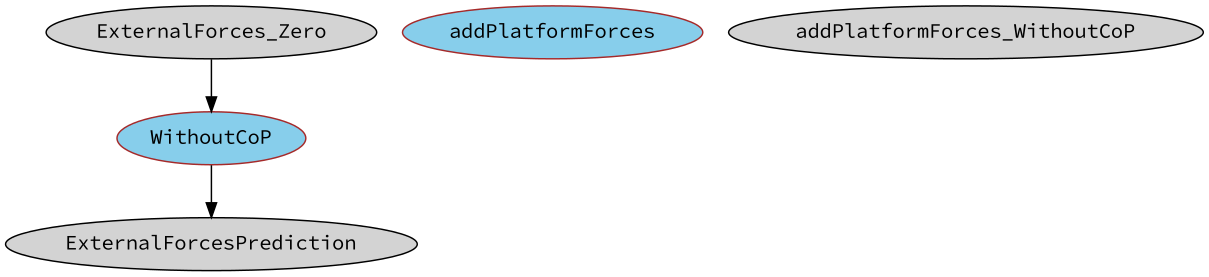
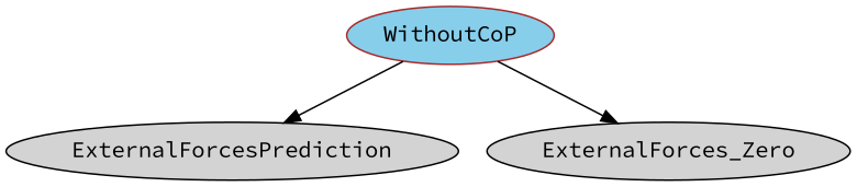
  digraph {
    fontname="Source Code Pro"
    node [color=black fillcolor=lightgrey fontname="Source Code Pro" style=filled]
    edge [fontname="Source Code Pro"]
    n1 [color=brown fillcolor=skyblue label=WithoutCoP]
    ExternalForcesPrediction
    ExternalForces_Zero
-   addPlatformForces [color=brown fillcolor=skyblue]
-   addPlatformForces_WithoutCoP
    n1 -> ExternalForcesPrediction
-   ExternalForces_Zero -> n1
+   n1 -> ExternalForces_Zero
  }
